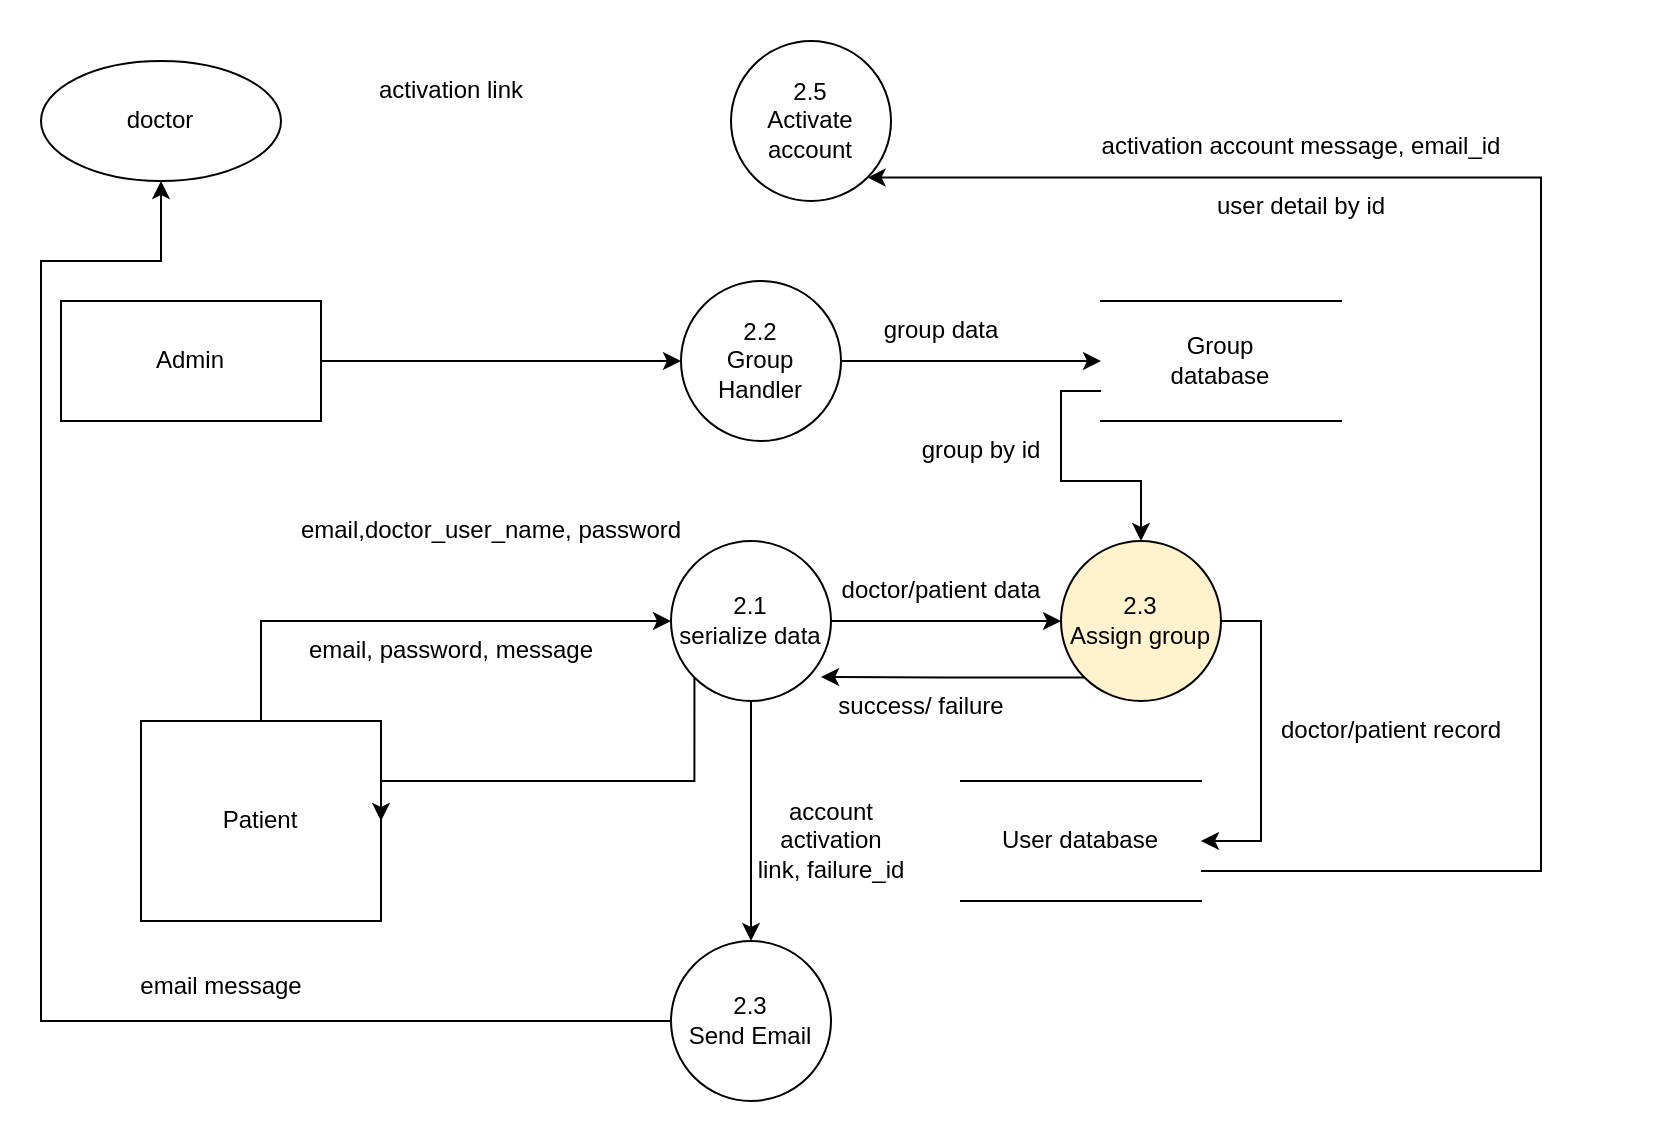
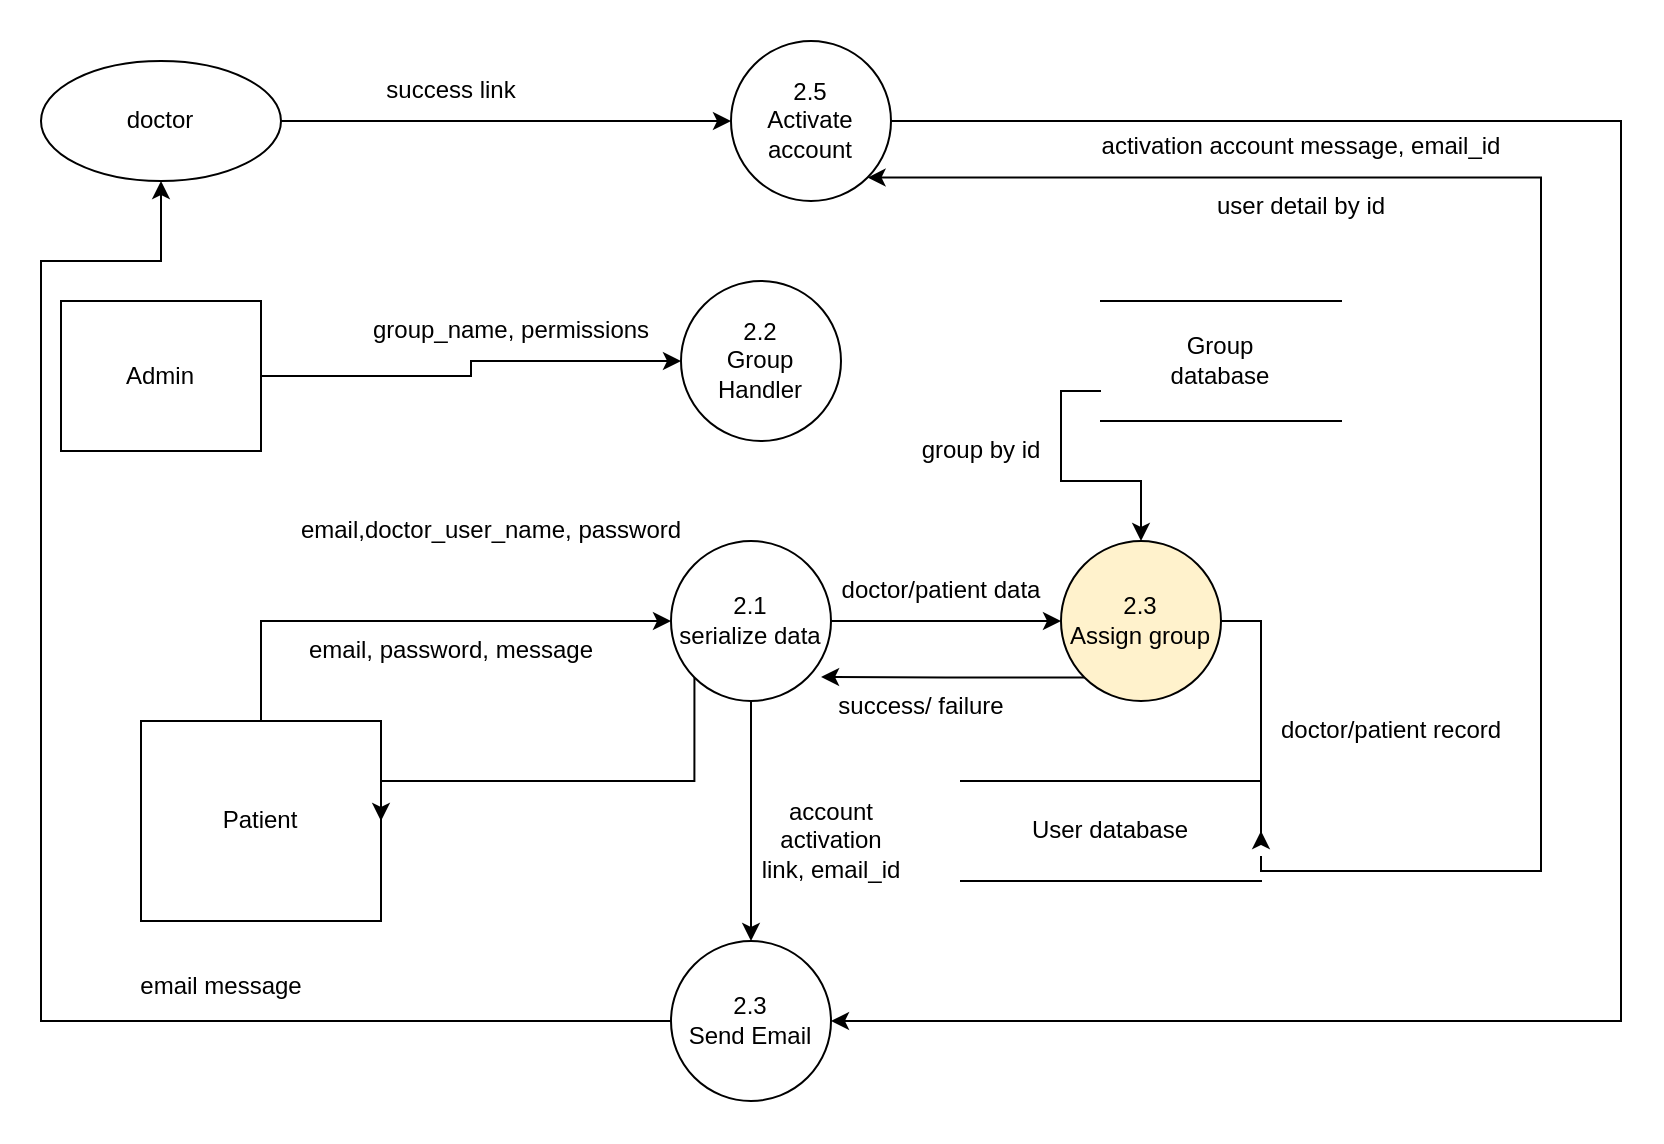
  <mxCell id="0" />
  <mxCell id="1" parent="0" />
  <mxCell id="2" style="edgeStyle=orthogonalEdgeStyle;rounded=0;orthogonalLoop=1;jettySize=auto;html=1;exitX=0.5;exitY=0;exitDx=0;exitDy=0;entryX=0;entryY=0.5;entryDx=0;entryDy=0;" edge="1" parent="1" source="3" target="7"><mxGeometry relative="1" as="geometry"><Array as="points"><mxPoint x="130" y="310" /></Array></mxGeometry></mxCell>
  <mxCell id="3" value="Patient" style="rounded=0;whiteSpace=wrap;html=1;" vertex="1" parent="1"><mxGeometry x="70" y="360" width="120" height="100" as="geometry" /></mxCell>
  <mxCell id="4" style="edgeStyle=orthogonalEdgeStyle;rounded=0;orthogonalLoop=1;jettySize=auto;html=1;exitX=1;exitY=0.5;exitDx=0;exitDy=0;entryX=0;entryY=0.5;entryDx=0;entryDy=0;" edge="1" parent="1" source="7" target="21"><mxGeometry relative="1" as="geometry" /></mxCell>
  <mxCell id="5" style="edgeStyle=orthogonalEdgeStyle;rounded=0;orthogonalLoop=1;jettySize=auto;html=1;exitX=0;exitY=1;exitDx=0;exitDy=0;entryX=1;entryY=0.5;entryDx=0;entryDy=0;" edge="1" parent="1" source="7" target="3"><mxGeometry relative="1" as="geometry"><Array as="points"><mxPoint x="347" y="390" /></Array></mxGeometry></mxCell>
  <mxCell id="6" style="edgeStyle=orthogonalEdgeStyle;rounded=0;orthogonalLoop=1;jettySize=auto;html=1;exitX=0.5;exitY=1;exitDx=0;exitDy=0;entryX=0.5;entryY=0;entryDx=0;entryDy=0;" edge="1" parent="1" source="7" target="28"><mxGeometry relative="1" as="geometry" /></mxCell>
  <mxCell id="7" value="2.1&lt;br&gt;serialize data" style="ellipse;whiteSpace=wrap;html=1;aspect=fixed;" vertex="1" parent="1"><mxGeometry x="335" y="270" width="80" height="80" as="geometry" /></mxCell>
  <mxCell id="8" style="edgeStyle=orthogonalEdgeStyle;rounded=0;orthogonalLoop=1;jettySize=auto;html=1;exitX=1;exitY=0.5;exitDx=0;exitDy=0;entryX=0;entryY=0.5;entryDx=0;entryDy=0;" edge="1" parent="1" source="10" target="14"><mxGeometry relative="1" as="geometry" /></mxCell>
- <mxCell id="10" value="Admin" style="rounded=0;whiteSpace=wrap;html=1;" vertex="1" parent="1"><mxGeometry x="30" y="150" width="130" height="60" as="geometry" /></mxCell>
+ <mxCell id="9" style="edgeStyle=orthogonalEdgeStyle;rounded=0;orthogonalLoop=1;jettySize=auto;html=1;exitX=1;exitY=0.5;exitDx=0;exitDy=0;entryX=0;entryY=0.5;entryDx=0;entryDy=0;" edge="1" parent="1" source="37" target="33"><mxGeometry relative="1" as="geometry" /></mxCell>
+ <mxCell id="10" value="Admin" style="rounded=0;whiteSpace=wrap;html=1;" vertex="1" parent="1"><mxGeometry x="30" y="150" width="100" height="75" as="geometry" /></mxCell>
  <mxCell id="11" value="email,doctor_user_name, password" style="text;html=1;align=center;verticalAlign=middle;resizable=0;points=[];autosize=1;strokeColor=none;fillColor=none;" vertex="1" parent="1"><mxGeometry x="140" y="250" width="210" height="30" as="geometry" /></mxCell>
- <mxCell id="12" style="edgeStyle=orthogonalEdgeStyle;rounded=0;orthogonalLoop=1;jettySize=auto;html=1;exitX=1;exitY=0.5;exitDx=0;exitDy=0;" edge="1" parent="1" source="14" target="16"><mxGeometry relative="1" as="geometry" /></mxCell>
  <mxCell id="13" style="edgeStyle=orthogonalEdgeStyle;rounded=0;orthogonalLoop=1;jettySize=auto;html=1;exitX=0;exitY=0.75;exitDx=0;exitDy=0;entryX=0.5;entryY=0;entryDx=0;entryDy=0;" edge="1" parent="1" source="16" target="21"><mxGeometry relative="1" as="geometry" /></mxCell>
  <mxCell id="14" value="2.2&lt;br&gt;Group&lt;br&gt;Handler" style="ellipse;whiteSpace=wrap;html=1;aspect=fixed;" vertex="1" parent="1"><mxGeometry x="340" y="140" width="80" height="80" as="geometry" /></mxCell>
+ <mxCell id="15" value="group_name, permissions" style="text;html=1;align=center;verticalAlign=middle;resizable=0;points=[];autosize=1;strokeColor=none;fillColor=none;" vertex="1" parent="1"><mxGeometry x="175" y="150" width="160" height="30" as="geometry" /></mxCell>
  <mxCell id="16" value="Group&lt;br&gt;database" style="shape=partialRectangle;whiteSpace=wrap;html=1;left=0;right=0;fillColor=none;" vertex="1" parent="1"><mxGeometry x="550" y="150" width="120" height="60" as="geometry" /></mxCell>
- <mxCell id="17" value="group data" style="text;html=1;align=center;verticalAlign=middle;resizable=0;points=[];autosize=1;strokeColor=none;fillColor=none;" vertex="1" parent="1"><mxGeometry x="430" y="150" width="80" height="30" as="geometry" /></mxCell>
  <mxCell id="18" value="group by id" style="text;html=1;align=center;verticalAlign=middle;resizable=0;points=[];autosize=1;strokeColor=none;fillColor=none;" vertex="1" parent="1"><mxGeometry x="450" y="210" width="80" height="30" as="geometry" /></mxCell>
  <mxCell id="19" style="edgeStyle=orthogonalEdgeStyle;rounded=0;orthogonalLoop=1;jettySize=auto;html=1;exitX=1;exitY=0.5;exitDx=0;exitDy=0;entryX=1;entryY=0.5;entryDx=0;entryDy=0;" edge="1" parent="1" source="21" target="23"><mxGeometry relative="1" as="geometry"><Array as="points"><mxPoint x="630" y="310" /><mxPoint x="630" y="420" /></Array></mxGeometry></mxCell>
  <mxCell id="20" style="edgeStyle=orthogonalEdgeStyle;rounded=0;orthogonalLoop=1;jettySize=auto;html=1;exitX=0;exitY=1;exitDx=0;exitDy=0;entryX=0.938;entryY=0.85;entryDx=0;entryDy=0;entryPerimeter=0;" edge="1" parent="1" source="21" target="7"><mxGeometry relative="1" as="geometry" /></mxCell>
  <mxCell id="21" value="2.3&lt;br&gt;Assign group" style="ellipse;whiteSpace=wrap;html=1;aspect=fixed;fillColor=#fff2cc;" vertex="1" parent="1"><mxGeometry x="530" y="270" width="80" height="80" as="geometry" /></mxCell>
  <mxCell id="22" value="doctor/patient data" style="text;html=1;align=center;verticalAlign=middle;resizable=0;points=[];autosize=1;strokeColor=none;fillColor=none;" vertex="1" parent="1"><mxGeometry x="410" y="280" width="120" height="30" as="geometry" /></mxCell>
- <mxCell id="23" value="User database" style="shape=partialRectangle;whiteSpace=wrap;html=1;left=0;right=0;fillColor=none;" vertex="1" parent="1"><mxGeometry x="480" y="390" width="120" height="60" as="geometry" /></mxCell>
+ <mxCell id="23" value="User database" style="shape=partialRectangle;whiteSpace=wrap;html=1;left=0;right=0;fillColor=none;" vertex="1" parent="1"><mxGeometry x="480" y="390" width="150" height="50" as="geometry" /></mxCell>
  <mxCell id="24" value="email, password, message" style="text;html=1;align=center;verticalAlign=middle;resizable=0;points=[];autosize=1;strokeColor=none;fillColor=none;" vertex="1" parent="1"><mxGeometry x="140" y="310" width="170" height="30" as="geometry" /></mxCell>
  <mxCell id="25" value="doctor/patient record" style="text;html=1;align=center;verticalAlign=middle;resizable=0;points=[];autosize=1;strokeColor=none;fillColor=none;" vertex="1" parent="1"><mxGeometry x="630" y="350" width="130" height="30" as="geometry" /></mxCell>
  <mxCell id="26" value="success/ failure" style="text;html=1;align=center;verticalAlign=middle;resizable=0;points=[];autosize=1;strokeColor=none;fillColor=none;" vertex="1" parent="1"><mxGeometry x="405" y="338" width="110" height="30" as="geometry" /></mxCell>
  <mxCell id="27" style="edgeStyle=orthogonalEdgeStyle;rounded=0;orthogonalLoop=1;jettySize=auto;html=1;exitX=0;exitY=0.5;exitDx=0;exitDy=0;entryX=0.5;entryY=1;entryDx=0;entryDy=0;" edge="1" parent="1" source="28" target="37"><mxGeometry relative="1" as="geometry"><Array as="points"><mxPoint x="20" y="510" /><mxPoint x="20" y="130" /><mxPoint x="80" y="130" /></Array></mxGeometry></mxCell>
  <mxCell id="28" value="2.3&lt;br&gt;Send Email" style="ellipse;whiteSpace=wrap;html=1;aspect=fixed;" vertex="1" parent="1"><mxGeometry x="335" y="470" width="80" height="80" as="geometry" /></mxCell>
- <mxCell id="29" value="account&lt;br&gt;activation&lt;br&gt;link, failure_id" style="text;html=1;align=center;verticalAlign=middle;resizable=0;points=[];autosize=1;strokeColor=none;fillColor=none;" vertex="1" parent="1"><mxGeometry x="370" y="390" width="90" height="60" as="geometry" /></mxCell>
+ <mxCell id="29" value="account&lt;br&gt;activation&lt;br&gt;link, email_id" style="text;html=1;align=center;verticalAlign=middle;resizable=0;points=[];autosize=1;strokeColor=none;fillColor=none;" vertex="1" parent="1"><mxGeometry x="370" y="390" width="90" height="60" as="geometry" /></mxCell>
  <mxCell id="30" value="email message" style="text;html=1;align=center;verticalAlign=middle;resizable=0;points=[];autosize=1;strokeColor=none;fillColor=none;" vertex="1" parent="1"><mxGeometry x="60" y="478" width="100" height="30" as="geometry" /></mxCell>
+ <mxCell id="31" style="edgeStyle=orthogonalEdgeStyle;rounded=0;orthogonalLoop=1;jettySize=auto;html=1;exitX=1;exitY=0.5;exitDx=0;exitDy=0;entryX=1;entryY=0.5;entryDx=0;entryDy=0;" edge="1" parent="1" source="33" target="28"><mxGeometry relative="1" as="geometry"><Array as="points"><mxPoint x="810" y="60" /><mxPoint x="810" y="510" /></Array></mxGeometry></mxCell>
  <mxCell id="32" style="edgeStyle=orthogonalEdgeStyle;rounded=0;orthogonalLoop=1;jettySize=auto;html=1;exitX=1;exitY=0.75;exitDx=0;exitDy=0;entryX=1;entryY=1;entryDx=0;entryDy=0;" edge="1" parent="1" source="23" target="33"><mxGeometry relative="1" as="geometry"><Array as="points"><mxPoint x="770" y="435" /><mxPoint x="770" y="88" /></Array></mxGeometry></mxCell>
  <mxCell id="33" value="2.5&lt;br&gt;Activate account" style="ellipse;whiteSpace=wrap;html=1;aspect=fixed;" vertex="1" parent="1"><mxGeometry x="365" y="20" width="80" height="80" as="geometry" /></mxCell>
- <mxCell id="34" value="activation link" style="text;html=1;align=center;verticalAlign=middle;resizable=0;points=[];autosize=1;strokeColor=none;fillColor=none;" vertex="1" parent="1"><mxGeometry x="175" y="30" width="100" height="30" as="geometry" /></mxCell>
+ <mxCell id="34" value="success link" style="text;html=1;align=center;verticalAlign=middle;resizable=0;points=[];autosize=1;strokeColor=none;fillColor=none;" vertex="1" parent="1"><mxGeometry x="175" y="30" width="100" height="30" as="geometry" /></mxCell>
  <mxCell id="35" value="activation account message, email_id" style="text;html=1;align=center;verticalAlign=middle;resizable=0;points=[];autosize=1;strokeColor=none;fillColor=none;" vertex="1" parent="1"><mxGeometry x="530" y="58" width="240" height="30" as="geometry" /></mxCell>
  <mxCell id="36" value="user detail by id" style="text;html=1;align=center;verticalAlign=middle;resizable=0;points=[];autosize=1;strokeColor=none;fillColor=none;" vertex="1" parent="1"><mxGeometry x="595" y="88" width="110" height="30" as="geometry" /></mxCell>
  <mxCell id="37" value="doctor" style="ellipse;whiteSpace=wrap;html=1;" vertex="1" parent="1"><mxGeometry x="20" y="30" width="120" height="60" as="geometry" /></mxCell>
